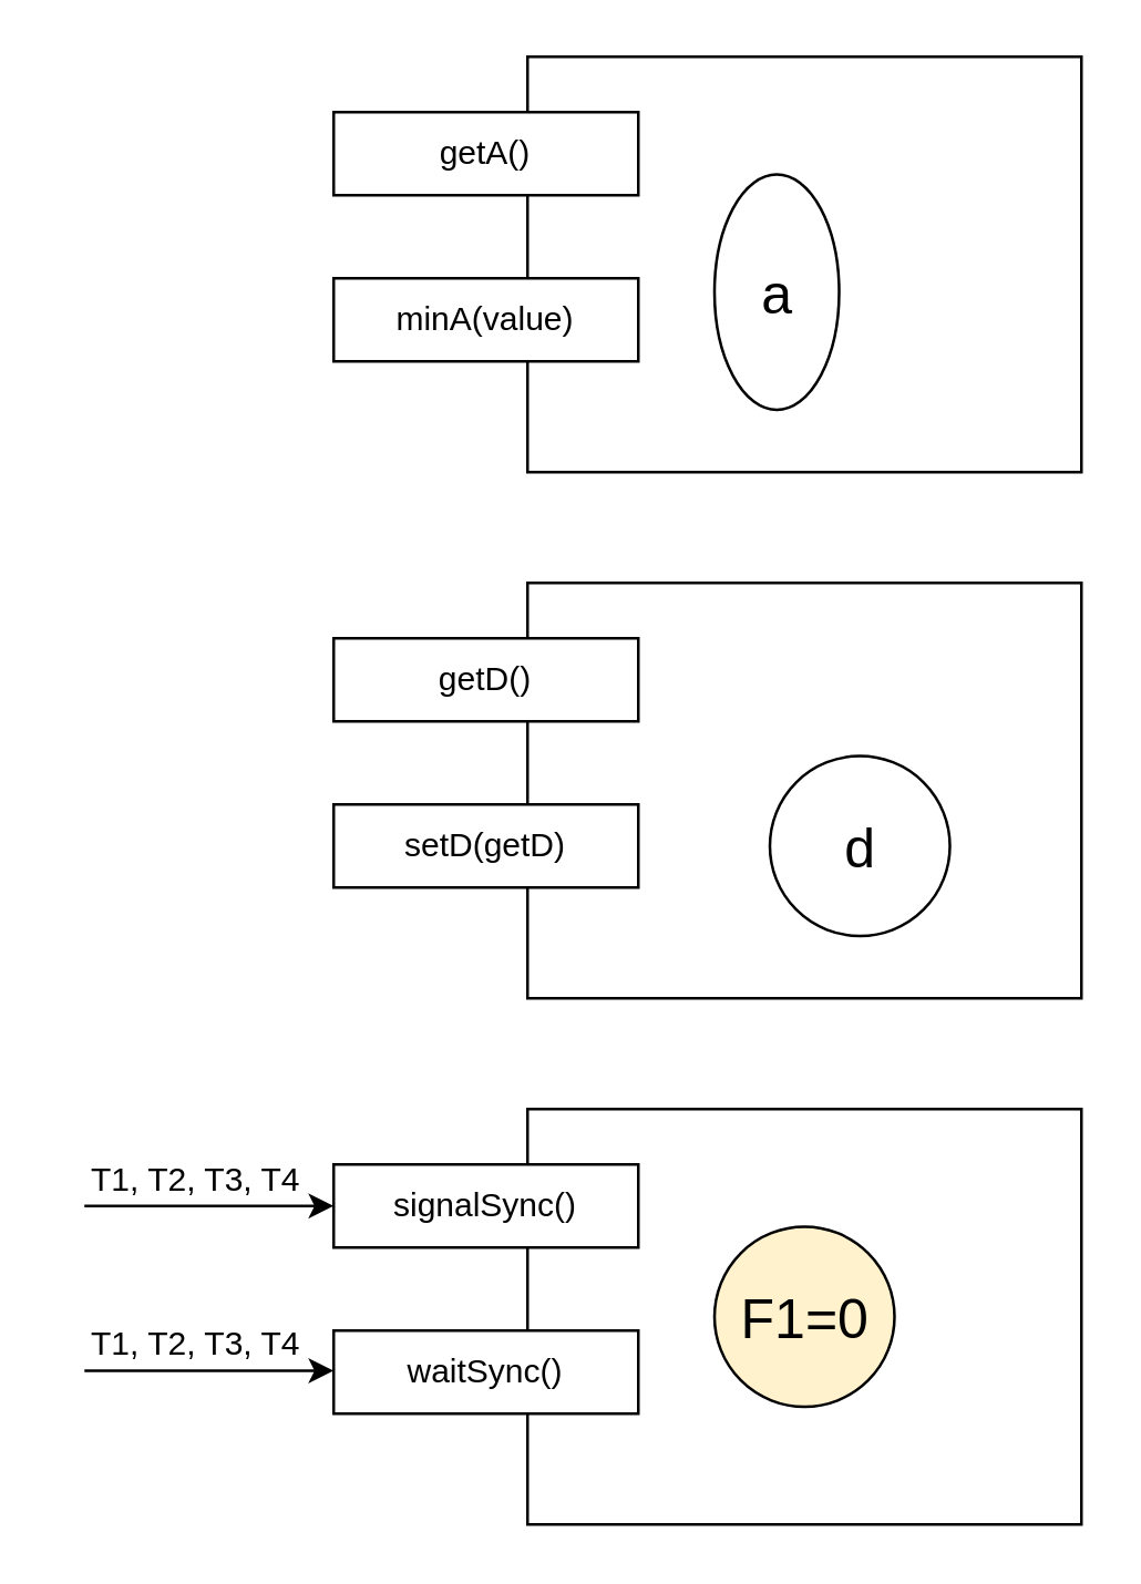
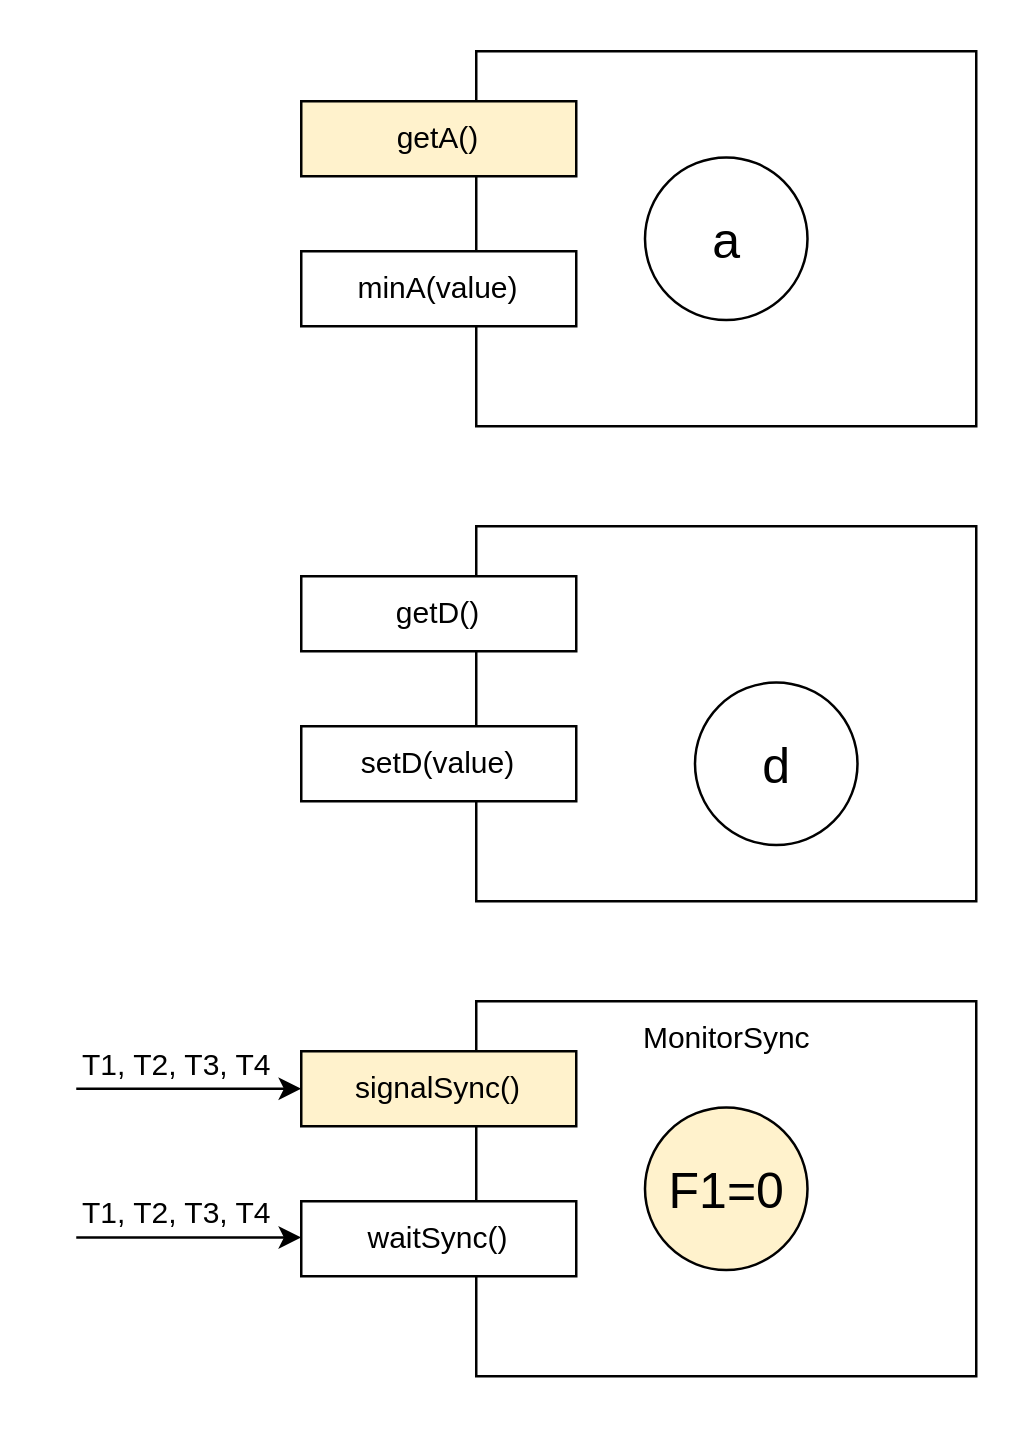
  <mxCell id="0" />
  <mxCell id="1" parent="0" />
  <mxCell id="2" value="" style="rounded=0;whiteSpace=wrap;html=1;" vertex="1" parent="1"><mxGeometry x="190" y="20" width="200" height="150" as="geometry" /></mxCell>
- <mxCell id="3" value="&lt;span style=&quot;font-size: 20px;&quot;&gt;&lt;font style=&quot;font-size: 20px;&quot;&gt;a&lt;/font&gt;&lt;/span&gt;" style="ellipse;whiteSpace=wrap;html=1;aspect=fixed;" vertex="1" parent="1"><mxGeometry x="257.5" y="62.5" width="45" height="85" as="geometry" /></mxCell>
- <mxCell id="4" value="getA()" style="rounded=0;whiteSpace=wrap;html=1;" vertex="1" parent="1"><mxGeometry x="120" y="40" width="110" height="30" as="geometry" /></mxCell>
+ <mxCell id="3" value="&lt;span style=&quot;font-size: 20px;&quot;&gt;&lt;font style=&quot;font-size: 20px;&quot;&gt;a&lt;/font&gt;&lt;/span&gt;" style="ellipse;whiteSpace=wrap;html=1;aspect=fixed;" vertex="1" parent="1"><mxGeometry x="257.5" y="62.5" width="65" height="65" as="geometry" /></mxCell>
+ <mxCell id="4" value="getA()" style="rounded=0;whiteSpace=wrap;html=1;fillColor=#fff2cc;" vertex="1" parent="1"><mxGeometry x="120" y="40" width="110" height="30" as="geometry" /></mxCell>
  <mxCell id="5" value="minA(value)" style="rounded=0;whiteSpace=wrap;html=1;" vertex="1" parent="1"><mxGeometry x="120" y="100" width="110" height="30" as="geometry" /></mxCell>
  <mxCell id="6" value="" style="rounded=0;whiteSpace=wrap;html=1;" vertex="1" parent="1"><mxGeometry x="190" y="210" width="200" height="150" as="geometry" /></mxCell>
  <mxCell id="7" value="&lt;span style=&quot;font-size: 20px;&quot;&gt;d&lt;/span&gt;" style="ellipse;whiteSpace=wrap;html=1;aspect=fixed;" vertex="1" parent="1"><mxGeometry x="277.5" y="272.5" width="65" height="65" as="geometry" /></mxCell>
  <mxCell id="8" value="getD()" style="rounded=0;whiteSpace=wrap;html=1;" vertex="1" parent="1"><mxGeometry x="120" y="230" width="110" height="30" as="geometry" /></mxCell>
- <mxCell id="9" value="setD(getD)" style="rounded=0;whiteSpace=wrap;html=1;" vertex="1" parent="1"><mxGeometry x="120" y="290" width="110" height="30" as="geometry" /></mxCell>
+ <mxCell id="9" value="setD(value)" style="rounded=0;whiteSpace=wrap;html=1;" vertex="1" parent="1"><mxGeometry x="120" y="290" width="110" height="30" as="geometry" /></mxCell>
  <mxCell id="10" value="" style="rounded=0;whiteSpace=wrap;html=1;" vertex="1" parent="1"><mxGeometry x="190" y="400" width="200" height="150" as="geometry" /></mxCell>
  <mxCell id="11" value="&lt;span style=&quot;font-size: 20px;&quot;&gt;F1=0&lt;/span&gt;" style="ellipse;whiteSpace=wrap;html=1;aspect=fixed;fillColor=#fff2cc;" vertex="1" parent="1"><mxGeometry x="257.5" y="442.5" width="65" height="65" as="geometry" /></mxCell>
- <mxCell id="13" value="signalSync()" style="rounded=0;whiteSpace=wrap;html=1;" vertex="1" parent="1"><mxGeometry x="120" y="420" width="110" height="30" as="geometry" /></mxCell>
+ <mxCell id="12" value="MonitorSync" style="text;html=1;align=center;verticalAlign=middle;resizable=0;points=[];autosize=1;strokeColor=none;fillColor=none;" vertex="1" parent="1"><mxGeometry x="245" y="400" width="90" height="30" as="geometry" /></mxCell>
+ <mxCell id="13" value="signalSync()" style="rounded=0;whiteSpace=wrap;html=1;fillColor=#fff2cc;" vertex="1" parent="1"><mxGeometry x="120" y="420" width="110" height="30" as="geometry" /></mxCell>
  <mxCell id="14" value="waitSync()" style="rounded=0;whiteSpace=wrap;html=1;" vertex="1" parent="1"><mxGeometry x="120" y="480" width="110" height="30" as="geometry" /></mxCell>
  <mxCell id="15" value="" style="endArrow=classic;html=1;rounded=0;" edge="1" parent="1"><mxGeometry width="50" height="50" relative="1" as="geometry"><mxPoint x="30" y="435" as="sourcePoint" /><mxPoint x="120" y="435" as="targetPoint" /></mxGeometry></mxCell>
  <mxCell id="16" value="T1, T2, T3, T4" style="text;html=1;align=center;verticalAlign=middle;resizable=0;points=[];autosize=1;strokeColor=none;fillColor=none;" vertex="1" parent="1"><mxGeometry x="20" y="410.5" width="100" height="30" as="geometry" /></mxCell>
  <mxCell id="17" value="T1, T2, T3, T4" style="text;html=1;align=center;verticalAlign=middle;resizable=0;points=[];autosize=1;strokeColor=none;fillColor=none;" vertex="1" parent="1"><mxGeometry x="20" y="470" width="100" height="30" as="geometry" /></mxCell>
  <mxCell id="18" value="" style="endArrow=classic;html=1;rounded=0;" edge="1" parent="1"><mxGeometry width="50" height="50" relative="1" as="geometry"><mxPoint x="30" y="494.5" as="sourcePoint" /><mxPoint x="120" y="494.5" as="targetPoint" /></mxGeometry></mxCell>
